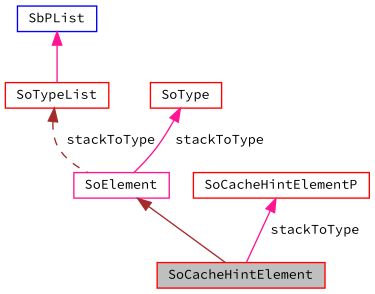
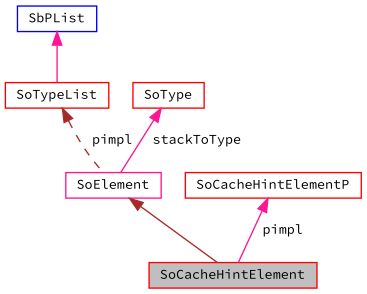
  digraph {
    fontname="Source Code Pro"
    node [color=red fillcolor=white fontname="Source Code Pro" fontsize=10 shape=record style=filled]
    edge [color=deeppink dir=back fontname="Source Code Pro" fontsize=10 labelfontname=Helvetica labelfontsize=10 style=solid]
    n1 [fillcolor=grey75 fontcolor=black height=0.2 label=SoCacheHintElement width=0.4]
    n2 [color=deeppink height=0.2 label=SoElement width=0.4]
    n3 [height=0.2 label=SoTypeList width=0.4]
    n4 [color=blue height=0.2 label=SbPList width=0.4]
    n5 [height=0.2 label=SoType width=0.4]
    n6 [height=0.2 label=SoCacheHintElementP width=0.4]
    n2 -> n1 [color=brown]
-   n3 -> n2 [color=brown label=" stackToType" style=dashed]
+   n3 -> n2 [color=brown label=" pimpl" style=dashed]
    n4 -> n3
    n5 -> n2 [label=" stackToType"]
-   n6 -> n1 [label=" stackToType"]
+   n6 -> n1 [label=" pimpl"]
  }
